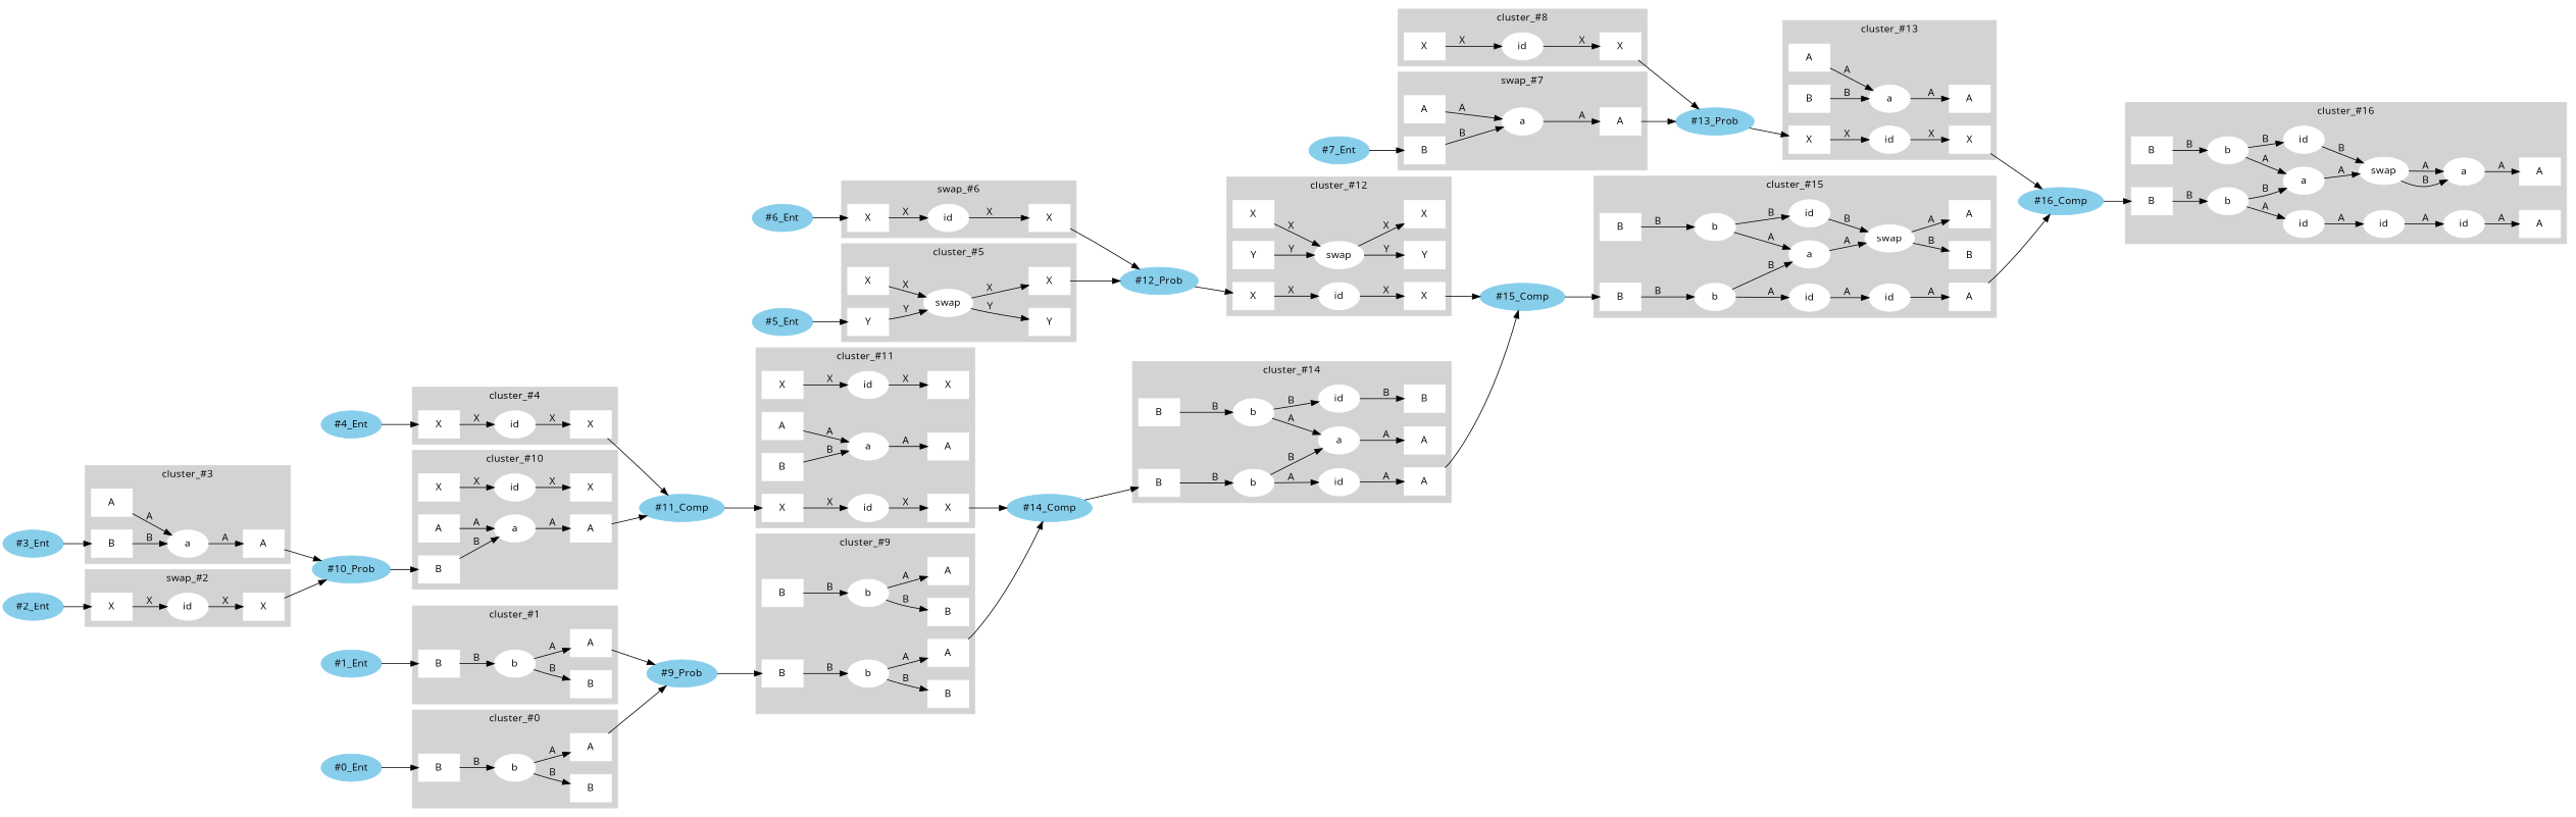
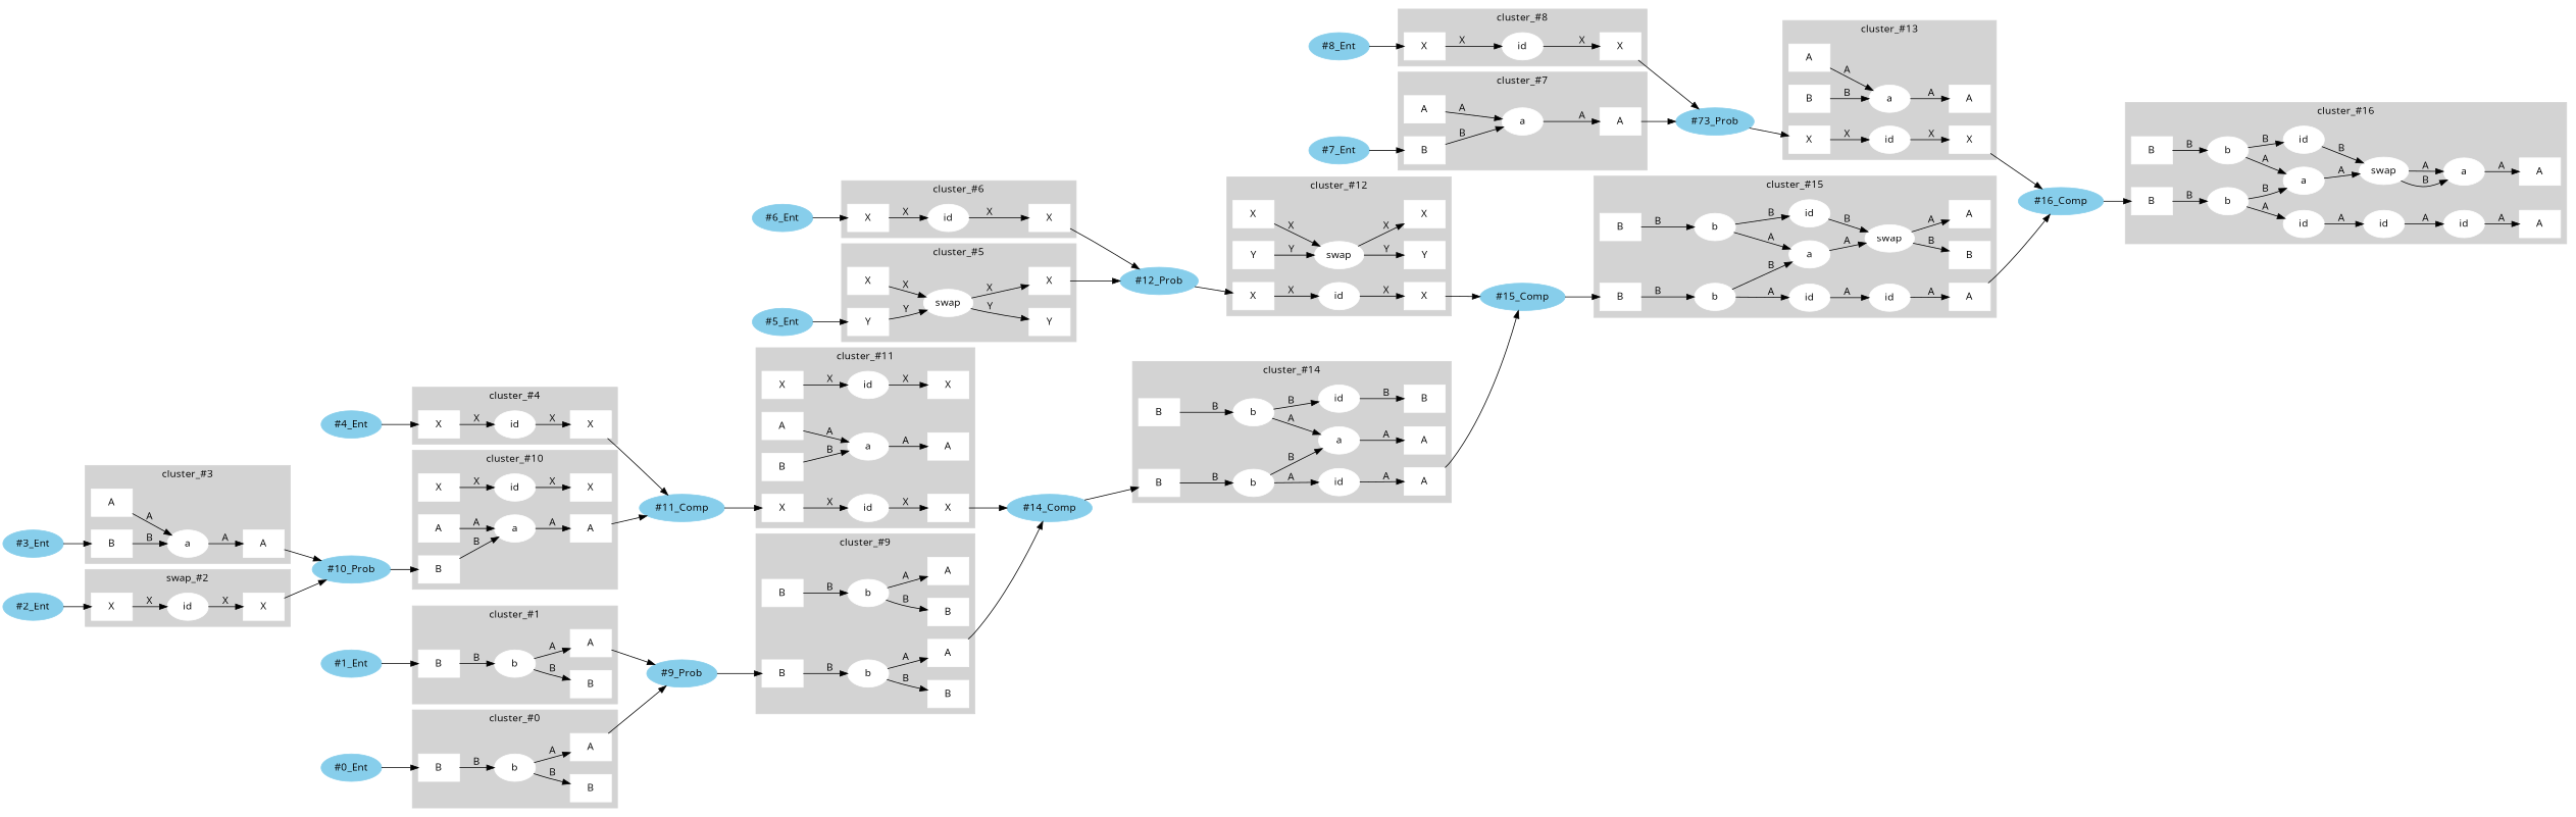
  digraph {
    compound=true
    fontname="Open Sans"
    rankdir=LR
    node [color=white fontname="Open Sans" shape=box style=filled]
    edge [fontname="Open Sans"]
    n1 [label=B]
    n2 [label=b shape=ellipse]
    n3 [label=B]
    n4 [label=b shape=ellipse]
    n5 [label=id shape=ellipse]
    n6 [label=a shape=ellipse]
    n7 [label=id shape=ellipse]
    n8 [label=swap shape=ellipse]
    n9 [label=id shape=ellipse]
    n10 [label=a shape=ellipse]
    n11 [label=id shape=ellipse]
    n12 [label=A]
    n13 [label=A]
    n14 [label=A]
    n15 [label=a shape=ellipse]
    n16 [label=B]
    n17 [label=X]
    n18 [label=id shape=ellipse]
    n19 [label=A]
    n20 [label=X]
    n21 [label=X]
    n22 [label=id shape=ellipse]
    n23 [label=X]
    n24 [label=A]
    n25 [label=a shape=ellipse]
    n26 [label=B]
    n27 [label=A]
    n28 [label=B]
    n29 [label=b shape=ellipse]
    n30 [label=B]
    n31 [label=b shape=ellipse]
    n32 [label=id shape=ellipse]
    n33 [label=a shape=ellipse]
    n34 [label=id shape=ellipse]
    n35 [label=swap shape=ellipse]
    n36 [label=id shape=ellipse]
    n37 [label=A]
    n38 [label=B]
    n39 [label=A]
    n40 [label=X]
    n41 [label=swap shape=ellipse]
    n42 [label=Y]
    n43 [label=X]
    n44 [label=id shape=ellipse]
    n45 [label=Y]
    n46 [label=X]
    n47 [label=X]
    n48 [label=X]
    n49 [label=id shape=ellipse]
    n50 [label=X]
    n51 [label=X]
    n52 [label=id shape=ellipse]
    n53 [label=X]
    n54 [label=X]
    n55 [label=swap shape=ellipse]
    n56 [label=Y]
    n57 [label=Y]
    n58 [label=X]
    n59 [label=B]
    n60 [label=b shape=ellipse]
    n61 [label=B]
    n62 [label=b shape=ellipse]
    n63 [label=id shape=ellipse]
    n64 [label=a shape=ellipse]
    n65 [label=id shape=ellipse]
    n66 [label=B]
    n67 [label=A]
    n68 [label=A]
    n69 [label=X]
    n70 [label=id shape=ellipse]
    n71 [label=A]
    n72 [label=a shape=ellipse]
    n73 [label=B]
    n74 [label=X]
    n75 [label=id shape=ellipse]
    n76 [label=X]
    n77 [label=A]
    n78 [label=X]
    n79 [label=X]
    n80 [label=id shape=ellipse]
    n81 [label=A]
    n82 [label=a shape=ellipse]
    n83 [label=B]
    n84 [label=X]
    n85 [label=A]
    n86 [label=A]
    n87 [label=a shape=ellipse]
    n88 [label=B]
    n89 [label=A]
    n90 [label=X]
    n91 [label=id shape=ellipse]
    n92 [label=X]
    n93 [label=B]
    n94 [label=b shape=ellipse]
    n95 [label=B]
    n96 [label=b shape=ellipse]
    n97 [label=B]
    n98 [label=A]
    n99 [label=B]
    n100 [label=A]
    n101 [label=B]
    n102 [label=b shape=ellipse]
    n103 [label=B]
    n104 [label=A]
    n105 [label=B]
    n106 [label=b shape=ellipse]
    n107 [label=B]
    n108 [label=A]
    "#16_Comp" [color=skyblue shape=""]
-   "#13_Prob" [color=skyblue shape=""]
+   "#13_Prob" [color=skyblue label="#73_Prob" shape=""]
    "#15_Comp" [color=skyblue shape=""]
    "#12_Prob" [color=skyblue shape=""]
    n113 [color=skyblue label="#11_Comp" shape=""]
    "#14_Comp" [color=skyblue shape=""]
    "#10_Prob" [color=skyblue shape=""]
    "#9_Prob" [color=skyblue shape=""]
+   "#8_Ent" [color=skyblue shape=""]
    "#7_Ent" [color=skyblue shape=""]
    "#6_Ent" [color=skyblue shape=""]
    "#5_Ent" [color=skyblue shape=""]
    "#4_Ent" [color=skyblue shape=""]
    "#3_Ent" [color=skyblue shape=""]
    "#2_Ent" [color=skyblue shape=""]
    "#1_Ent" [color=skyblue shape=""]
    "#0_Ent" [color=skyblue shape=""]
    subgraph cluster_1 {
      color=lightgrey
      label="cluster_#16"
      style=filled
      n1
      n2
      n3
      n4
      n5
      n6
      n7
      n8
      n9
      n10
      n11
      n12
      n13
    }
    subgraph cluster_2 {
      color=lightgrey
      label="cluster_#13"
      style=filled
      n14
      n15
      n16
      n17
      n18
      n19
      n20
    }
    subgraph cluster_3 {
      color=lightgrey
      label="cluster_#8"
      style=filled
      n21
      n22
      n23
    }
    subgraph cluster_4 {
      color=lightgrey
-     label="swap_#7"
+     label="cluster_#7"
      style=filled
      n24
      n25
      n26
      n27
    }
    subgraph cluster_5 {
      color=lightgrey
      label="cluster_#15"
      style=filled
      n28
      n29
      n30
      n31
      n32
      n33
      n34
      n35
      n36
      n37
      n38
      n39
    }
    subgraph cluster_6 {
      color=lightgrey
      label="cluster_#12"
      style=filled
      n40
      n41
      n42
      n43
      n44
      n45
      n46
      n47
    }
    subgraph cluster_7 {
      color=lightgrey
-     label="swap_#6"
+     label="cluster_#6"
      style=filled
      n48
      n49
      n50
    }
    subgraph cluster_8 {
      color=lightgrey
      label="cluster_#4"
      style=filled
      n51
      n52
      n53
    }
    subgraph cluster_9 {
      color=lightgrey
      label="cluster_#5"
      style=filled
      n54
      n55
      n56
      n57
      n58
    }
    subgraph cluster_10 {
      color=lightgrey
      label="cluster_#14"
      style=filled
      n59
      n60
      n61
      n62
      n63
      n64
      n65
      n66
      n67
      n68
    }
    subgraph cluster_11 {
      color=lightgrey
      label="cluster_#11"
      style=filled
      n69
      n70
      n71
      n72
      n73
      n74
      n75
      n76
      n77
      n78
    }
    subgraph cluster_12 {
      color=lightgrey
      label="cluster_#10"
      style=filled
      n79
      n80
      n81
      n82
      n83
      n84
      n85
    }
    subgraph cluster_13 {
      color=lightgrey
      label="cluster_#3"
      style=filled
      n86
      n87
      n88
      n89
    }
    subgraph cluster_14 {
      color=lightgrey
      label="swap_#2"
      style=filled
      n90
      n91
      n92
    }
    subgraph cluster_15 {
      color=lightgrey
      label="cluster_#9"
      style=filled
      n93
      n94
      n95
      n96
      n97
      n98
      n99
      n100
    }
    subgraph cluster_16 {
      color=lightgrey
      label="cluster_#1"
      style=filled
      n101
      n102
      n103
      n104
    }
    subgraph cluster_17 {
      color=lightgrey
      label="cluster_#0"
      style=filled
      n105
      n106
      n107
      n108
    }
    n1 -> n2 [label=B]
    n2 -> n5 [label=B]
    n2 -> n6 [label=A]
    n3 -> n4 [label=B]
    n4 -> n6 [label=B]
    n4 -> n7 [label=A]
    n5 -> n8 [label=B]
    n6 -> n8 [label=A]
    n7 -> n9 [label=A]
    n8 -> n10 [label=A]
    n8 -> n10 [label=B]
    n9 -> n11 [label=A]
    n10 -> n12 [label=A]
    n11 -> n13 [label=A]
    n14 -> n15 [label=A]
    n15 -> n19 [label=A]
    n16 -> n15 [label=B]
    n17 -> n18 [label=X]
    n18 -> n20 [label=X]
    n20 -> "#16_Comp"
    n21 -> n22 [label=X]
    n22 -> n23 [label=X]
    n23 -> "#13_Prob"
    n24 -> n25 [label=A]
    n25 -> n27 [label=A]
    n26 -> n25 [label=B]
    n27 -> "#13_Prob"
    n28 -> n29 [label=B]
    n29 -> n32 [label=B]
    n29 -> n33 [label=A]
    n30 -> n31 [label=B]
    n31 -> n33 [label=B]
    n31 -> n34 [label=A]
    n32 -> n35 [label=B]
    n33 -> n35 [label=A]
    n34 -> n36 [label=A]
    n35 -> n37 [label=A]
    n35 -> n38 [label=B]
    n36 -> n39 [label=A]
    n39 -> "#16_Comp"
    n40 -> n41 [label=X]
    n41 -> n45 [label=Y]
    n41 -> n46 [label=X]
    n42 -> n41 [label=Y]
    n43 -> n44 [label=X]
    n44 -> n47 [label=X]
    n47 -> "#15_Comp"
    n48 -> n49 [label=X]
    n49 -> n50 [label=X]
    n50 -> "#12_Prob"
    n51 -> n52 [label=X]
    n52 -> n53 [label=X]
    n53 -> n113
    n54 -> n55 [label=X]
    n55 -> n57 [label=Y]
    n55 -> n58 [label=X]
    n56 -> n55 [label=Y]
    n58 -> "#12_Prob"
    n59 -> n60 [label=B]
    n60 -> n63 [label=B]
    n60 -> n64 [label=A]
    n61 -> n62 [label=B]
    n62 -> n64 [label=B]
    n62 -> n65 [label=A]
    n63 -> n66 [label=B]
    n64 -> n67 [label=A]
    n65 -> n68 [label=A]
    n68 -> "#15_Comp"
    n69 -> n70 [label=X]
    n70 -> n76 [label=X]
    n71 -> n72 [label=A]
    n72 -> n77 [label=A]
    n73 -> n72 [label=B]
    n74 -> n75 [label=X]
    n75 -> n78 [label=X]
    n78 -> "#14_Comp"
    n79 -> n80 [label=X]
    n80 -> n84 [label=X]
    n81 -> n82 [label=A]
    n82 -> n85 [label=A]
    n83 -> n82 [label=B]
    n85 -> n113
    n86 -> n87 [label=A]
    n87 -> n89 [label=A]
    n88 -> n87 [label=B]
    n89 -> "#10_Prob"
    n90 -> n91 [label=X]
    n91 -> n92 [label=X]
    n92 -> "#10_Prob"
    n93 -> n94 [label=B]
    n94 -> n97 [label=B]
    n94 -> n98 [label=A]
    n95 -> n96 [label=B]
    n96 -> n99 [label=B]
    n96 -> n100 [label=A]
    n100 -> "#14_Comp"
    n101 -> n102 [label=B]
    n102 -> n103 [label=B]
    n102 -> n104 [label=A]
    n104 -> "#9_Prob"
    n105 -> n106 [label=B]
    n106 -> n107 [label=B]
    n106 -> n108 [label=A]
    n108 -> "#9_Prob"
    "#16_Comp" -> n3
    "#13_Prob" -> n17
    "#15_Comp" -> n30
    "#12_Prob" -> n43
    n113 -> n74
    "#14_Comp" -> n61
    "#10_Prob" -> n83
    "#9_Prob" -> n95
+   "#8_Ent" -> n21
    "#7_Ent" -> n26
    "#6_Ent" -> n48
    "#5_Ent" -> n56
    "#4_Ent" -> n51
    "#3_Ent" -> n88
    "#2_Ent" -> n90
    "#1_Ent" -> n101
    "#0_Ent" -> n105
  }
